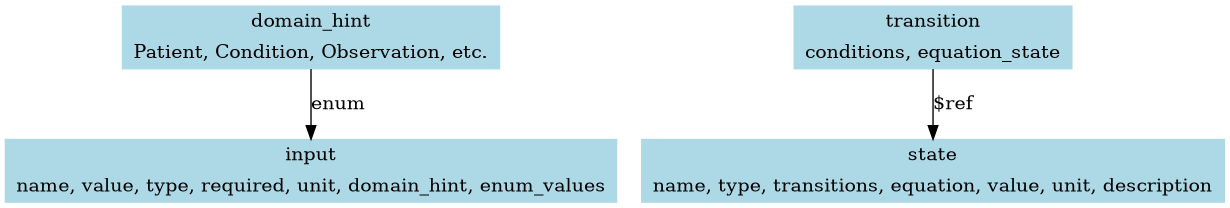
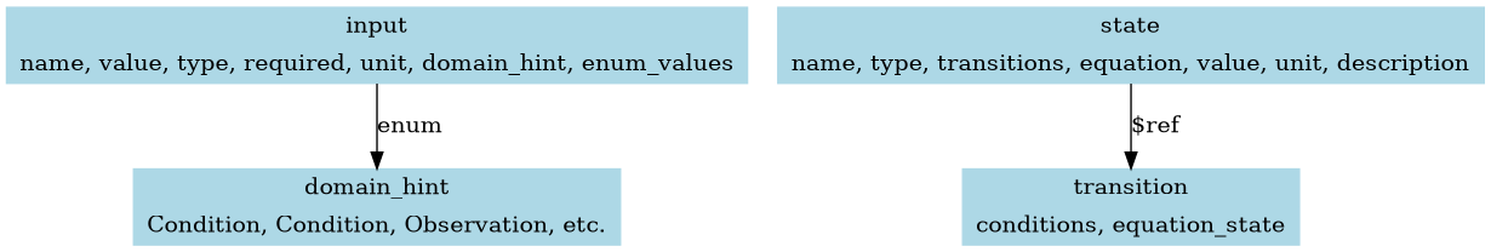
  digraph {
    rankdir=TB
    node [color=lightblue shape=record style=filled]
    n1 [label="{input|name, value, type, required, unit, domain_hint, enum_values}"]
-   n2 [label="{domain_hint|Patient, Condition, Observation, etc.}"]
+   n2 [label="{domain_hint|Condition, Condition, Observation, etc.}"]
    n3 [label="{state|name, type, transitions, equation, value, unit, description}"]
    n4 [label="{transition|conditions, equation_state}"]
-   n2 -> n1 [label=enum]
-   n4 -> n3 [label="$ref"]
+   n1 -> n2 [label=enum]
+   n3 -> n4 [label="$ref"]
  }
